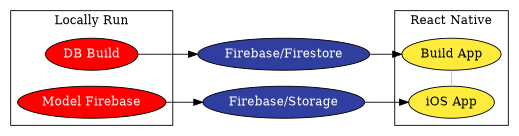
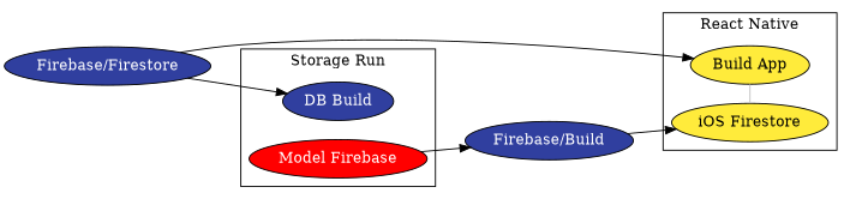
  digraph {
    compound=true
    rankdir=LR
    node [fillcolor="#FFEB3B" fontcolor=white style=filled]
    n1 [fontcolor=black label="Build App"]
-   n2 [fontcolor=black label="iOS App"]
-   n3 [fillcolor=red label="DB Build"]
+   n2 [fontcolor=black label="iOS Firestore"]
+   n3 [fillcolor="#303F9F" label="DB Build"]
    n4 [fillcolor=red label="Model Firebase"]
    n5 [fillcolor="#303F9F" label="Firebase/Firestore"]
-   n6 [fillcolor="#303F9F" label="Firebase/Storage"]
+   n6 [fillcolor="#303F9F" label="Firebase/Build"]
    subgraph cluster_1 {
      label="React Native"
      subgraph sub_2 {
        label="React Native"
        rank=same
        n1
        n2
      }
    }
    subgraph cluster_3 {
-     label="Locally Run"
+     label="Storage Run"
      subgraph sub_4 {
        label="Locally Run"
        rank=same
        n3
        n4
      }
    }
    n1 -> n2 [arrowhead=none color=grey]
-   n3 -> n5
+   n5 -> n3
    n4 -> n6
    n5 -> n1
    n6 -> n2
  }
